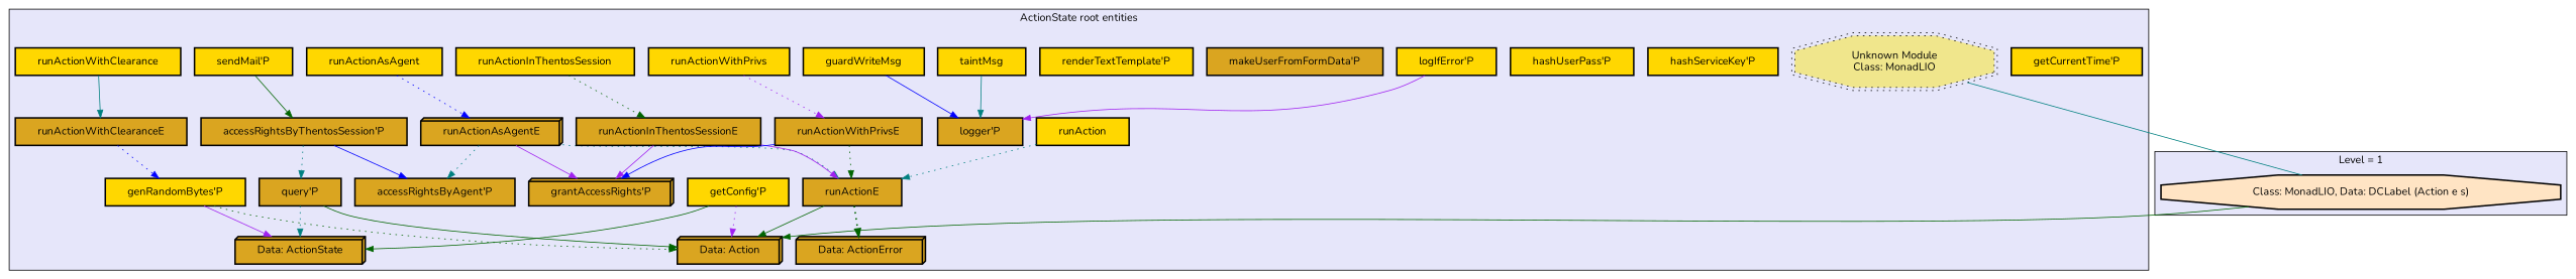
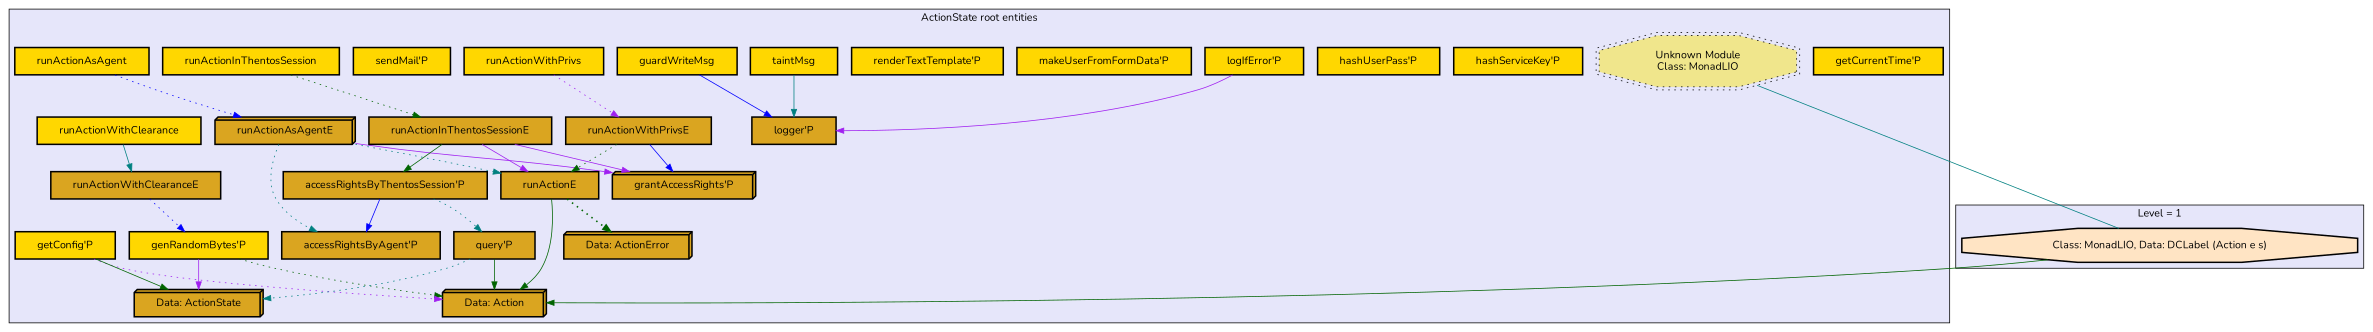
  digraph {
    fontname=Nunito
    node [fillcolor=gold fontname=Nunito margin="0.4,0.1" shape=box style="filled,bold"]
    edge [color=darkgreen fontname=Nunito penwidth=1 style=dotted]
    n1 [fillcolor=goldenrod label="Data: Action" shape=box3d]
    n2 [fillcolor=goldenrod label="Data: ActionError" shape=box3d]
    n3 [fillcolor=goldenrod label="Data: ActionState" shape=box3d]
    n4 [fillcolor=goldenrod label="accessRightsByAgent'P"]
    n5 [fillcolor=goldenrod label="accessRightsByThentosSession'P"]
    n6 [label="genRandomBytes'P"]
    n7 [label="getConfig'P"]
    n8 [label="getCurrentTime'P"]
    n9 [fillcolor=goldenrod label="grantAccessRights'P" shape=box3d]
    n10 [label=guardWriteMsg]
    n11 [label="hashServiceKey'P"]
    n12 [label="hashUserPass'P"]
    n13 [label="logIfError'P"]
    n14 [fillcolor=goldenrod label="logger'P"]
-   n15 [fillcolor=goldenrod label="makeUserFromFormData'P"]
+   n15 [label="makeUserFromFormData'P"]
    n16 [fillcolor=goldenrod label="query'P"]
    n17 [label="renderTextTemplate'P"]
-   n18 [label=runAction]
    n19 [label=runActionAsAgent]
    n20 [fillcolor=goldenrod label=runActionAsAgentE shape=box3d]
    n21 [fillcolor=goldenrod label=runActionE]
    n22 [label=runActionInThentosSession]
    n23 [fillcolor=goldenrod label=runActionInThentosSessionE]
    n24 [label=runActionWithClearance]
    n25 [fillcolor=goldenrod label=runActionWithClearanceE]
    n26 [label=runActionWithPrivs]
    n27 [fillcolor=goldenrod label=runActionWithPrivsE]
    n28 [label="sendMail'P"]
    n29 [label=taintMsg]
    n30 [fillcolor=khaki label="Unknown Module\nClass: MonadLIO" shape=doubleoctagon style="filled,dotted"]
    n31 [fillcolor=bisque label="Class: MonadLIO, Data: DCLabel (Action e s)" shape=octagon]
    subgraph cluster_1 {
      fillcolor=lavender
      label="ActionState root entities"
      style=filled
      n1
      n2
      n3
      n4
      n5
      n6
      n7
      n8
      n9
      n10
      n11
      n12
      n13
      n14
      n15
      n16
      n17
-     n18
      n19
      n20
      n21
      n22
      n23
      n24
      n25
      n26
      n27
      n28
      n29
      n30
    }
    subgraph cluster_2 {
      fillcolor=lavender
      label="Level = 1"
      style=filled
      n31
    }
    n5 -> n4 [color=blue style=solid]
    n5 -> n16 [color=teal]
    n6 -> n1
    n6 -> n3 [color=purple style=bold]
    n7 -> n1 [color=purple]
    n7 -> n3 [style=bold]
    n10 -> n14 [color=blue style=bold]
    n13 -> n14 [color=purple style=solid]
    n16 -> n1 [style=solid]
    n16 -> n3 [color=teal]
-   n18 -> n21 [color=teal]
    n19 -> n20 [color=blue]
    n20 -> n4 [color=teal]
    n20 -> n9 [color=purple style=solid]
    n20 -> n21 [color=teal]
    n21 -> n1 [style=solid]
    n21 -> n2 [penwidth=2.09861228866811]
    n22 -> n23
-   n28 -> n5 [style=solid]
+   n23 -> n5 [style=solid]
    n23 -> n9 [color=purple style=solid]
    n23 -> n21 [color=purple style=bold]
    n24 -> n25 [color=teal style=bold]
    n25 -> n6 [color=blue]
    n26 -> n27 [color=purple]
    n27 -> n9 [color=blue style=solid]
    n27 -> n21
    n29 -> n14 [color=teal style=solid]
    n30 -> n31 [color=teal dir=none style=bold]
    n31 -> n1 [style=bold]
  }
